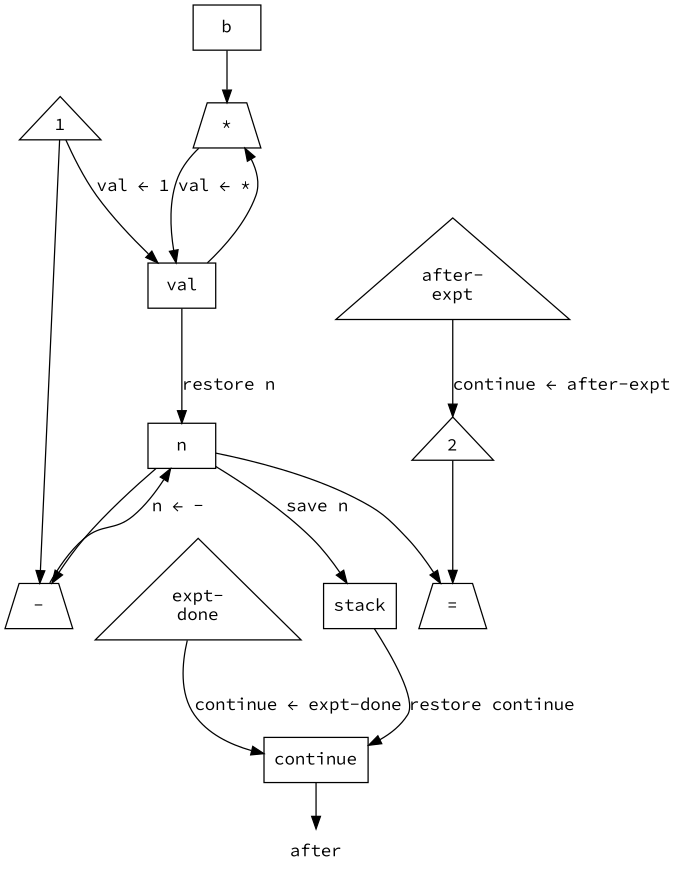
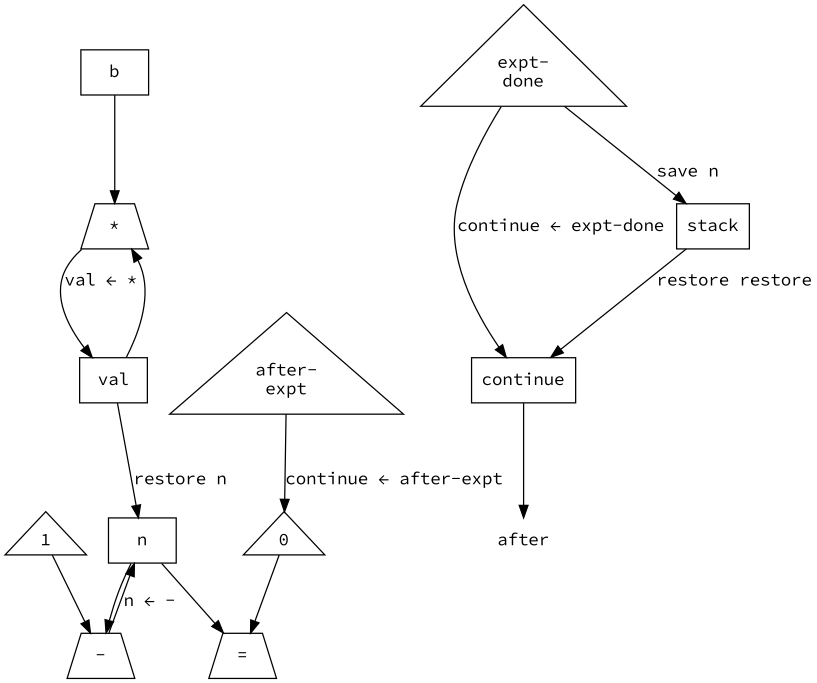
  digraph {
    fontname="Source Code Pro"
    node [fontname="Source Code Pro" shape=box]
    edge [fontname="Source Code Pro"]
    b
    n
    val
    continue
    stack
    n6 [label="=" shape=trapezium]
    n7 [label="*" shape=trapezium]
    n8 [label="-" shape=trapezium]
-   n9 [label=2 shape=triangle]
+   n9 [label=0 shape=triangle]
    n10 [label=1 shape=triangle]
    n11 [label="after-\nexpt" shape=triangle]
    n12 [label="expt-\ndone" shape=triangle]
    n13 [label=after shape=plaintext]
    subgraph sub_1 {
      b
      n
      val
      continue
      stack
    }
    subgraph sub_2 {
      n6
      n7
      n8
    }
    subgraph sub_3 {
      n9
      n10
      n11
      n12
    }
    subgraph sub_4 {
      n13
    }
    b -> n7
-   n -> stack [label="save n"]
+   n12 -> stack [label="save n"]
    n -> n6
    n -> n8
    val -> n [label="restore n"]
    val -> n7
    continue -> n13
-   stack -> continue [label="restore continue"]
+   stack -> continue [label="restore restore"]
    n7 -> val [label="val &larr; *"]
    n8 -> n [label="n &larr; -"]
    n9 -> n6
-   n10 -> val [label="val &larr; 1"]
    n10 -> n8
    n11 -> n9 [label="continue &larr; after-expt"]
    n12 -> continue [label="continue &larr; expt-done"]
  }
